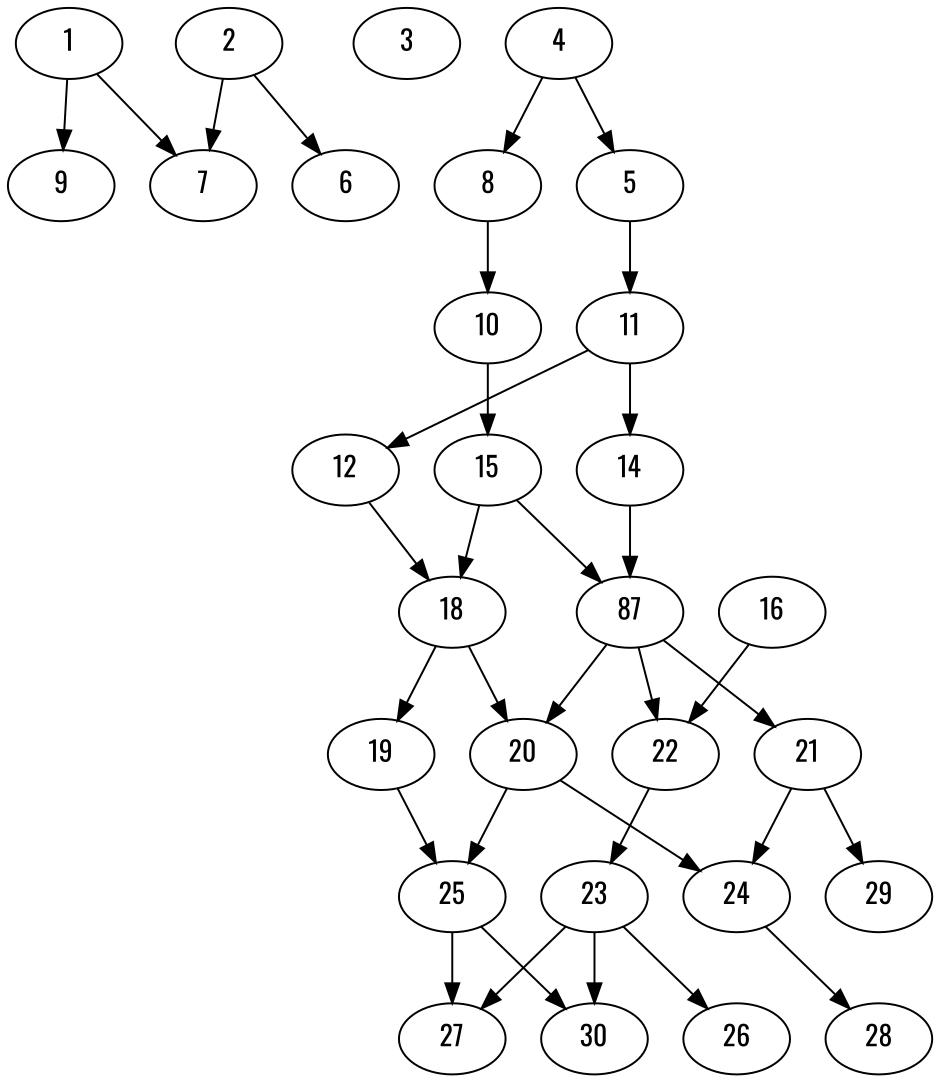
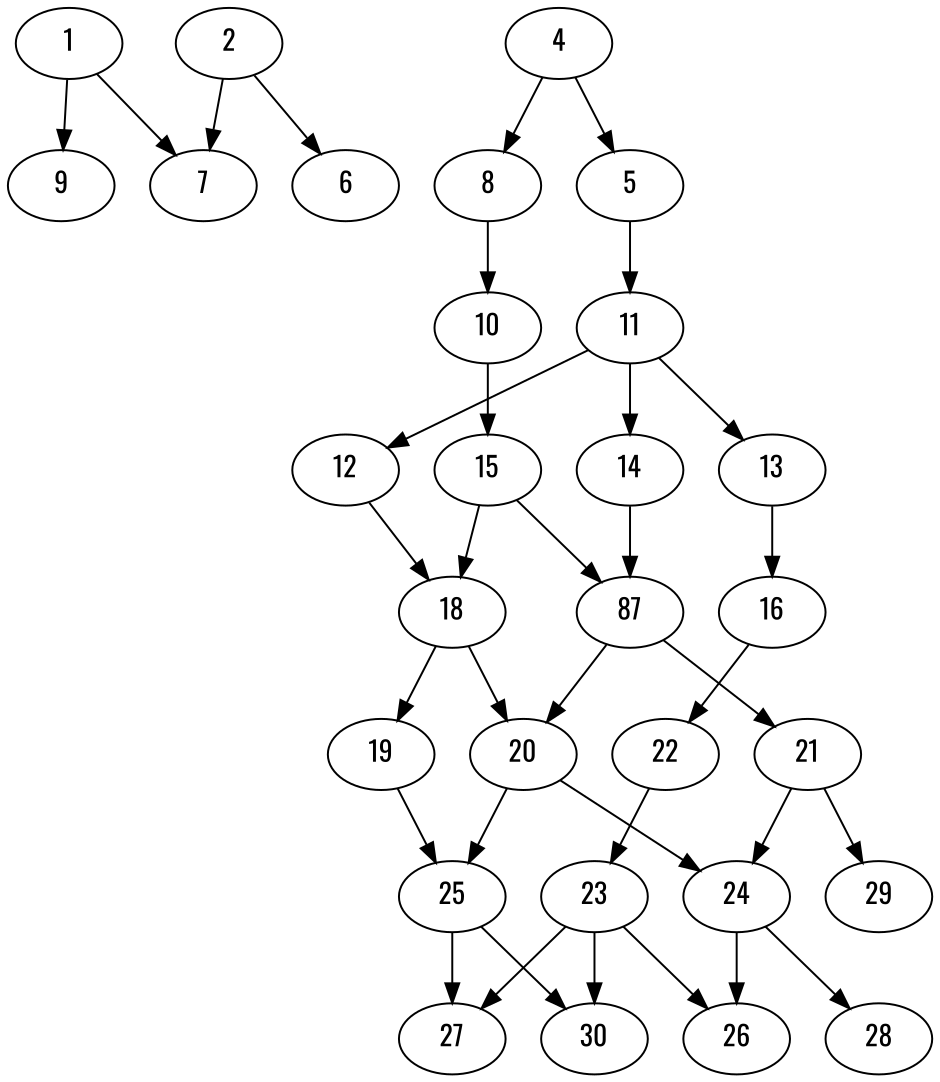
  digraph {
    fontname=Oswald
    node [alpha=0.05 compute_size=8589934592 fontname=Oswald result_size=0]
    edge [fontname=Oswald]
    1 [alpha=0.12 compute_size=68719476736 ram=11040464 result_size=74752 trans_size=69629]
    7 [alpha=0.10 compute_size=85710464364 ram=10416368 trans_size=565976]
    9 [compute_size=1833965568 ram=24951152 trans_size=534263]
    2 [alpha=0.16 compute_size=782757789696 ram=8423696 result_size=54272 trans_size=106777]
    6 [ram=27510896 trans_size=9432]
-   3 [alpha=0.13 compute_size=45194444800 ram=19285184 trans_size=245777]
    4 [alpha=0.16 compute_size=188111459270 ram=4355984 result_size=13312 trans_size=135836]
    5 [alpha=0.15 compute_size=236192792576 ram=37748288 result_size=91136 trans_size=945509]
    8 [alpha=0.08 compute_size=421761646592 ram=12355184 result_size=91136 trans_size=509007]
    11 [alpha=0.16 compute_size=242929671199 ram=39134288 result_size=13312 trans_size=382379]
    10 [alpha=0.11 compute_size=62949831694 ram=45365744 result_size=29696 trans_size=697591]
    12 [alpha=0.04 compute_size=781033472 ram=44070032 result_size=70656 trans_size=995828]
+   13 [alpha=0.02 ram=15757616 result_size=70656 trans_size=549640]
    14 [alpha=0.15 compute_size=214871060354 ram=49734416 result_size=13312 trans_size=383562]
    15 [alpha=0.02 ram=26379920 result_size=70656 trans_size=506450]
    18 [alpha=0.16 compute_size=368293445632 ram=872768 result_size=9216 trans_size=301882]
    16 [compute_size=28991029248 ram=32316752 result_size=29696 trans_size=723806]
    n18 [alpha=0.13 compute_size=700876800 label=87 ram=14175200 result_size=29696 trans_size=218571]
    20 [alpha=0.20 compute_size=368293445632 ram=44722640 result_size=9216 trans_size=52302]
    19 [alpha=0.14 compute_size=134217728000 ram=21973232 result_size=1024 trans_size=926328]
    22 [alpha=0.09 compute_size=274753832318 ram=8545664 result_size=1024 trans_size=375634]
    21 [alpha=0.11 compute_size=6900580352 ram=4782080 result_size=74752 trans_size=688224]
    25 [alpha=0.20 compute_size=20468496384 ram=4828016 result_size=9216 trans_size=136188]
    24 [alpha=0.06 compute_size=826733364727 ram=35761952 result_size=1024 trans_size=494749]
    23 [alpha=0.20 compute_size=10257459200 ram=32886992 result_size=1024 trans_size=565304]
    29 [alpha=0.15 ram=44980832 trans_size=534487]
    27 [compute_size=26205519872 ram=39666512 trans_size=313934]
    30 [alpha=0.13 compute_size=368293445632 ram=22073024 trans_size=467608]
    26 [alpha=0.08 compute_size=368293445632 ram=22424672 trans_size=251819]
    28 [alpha=0.13 compute_size=782757789696 ram=46460288 trans_size=581609]
    1 -> 7
    1 -> 9
    2 -> 7
    2 -> 6
    4 -> 5
    4 -> 8
    5 -> 11
    8 -> 10
    11 -> 12
+   11 -> 13
    11 -> 14
    10 -> 15
    12 -> 18
+   13 -> 16
    14 -> n18
    15 -> 18
    15 -> n18
    18 -> 20
    18 -> 19
    16 -> 22
    n18 -> 20
-   n18 -> 22
    n18 -> 21
    20 -> 25
    20 -> 24
    19 -> 25
    22 -> 23
    21 -> 24
    21 -> 29
    25 -> 27
    25 -> 30
+   24 -> 26
    24 -> 28
    23 -> 27
    23 -> 30
    23 -> 26
  }
